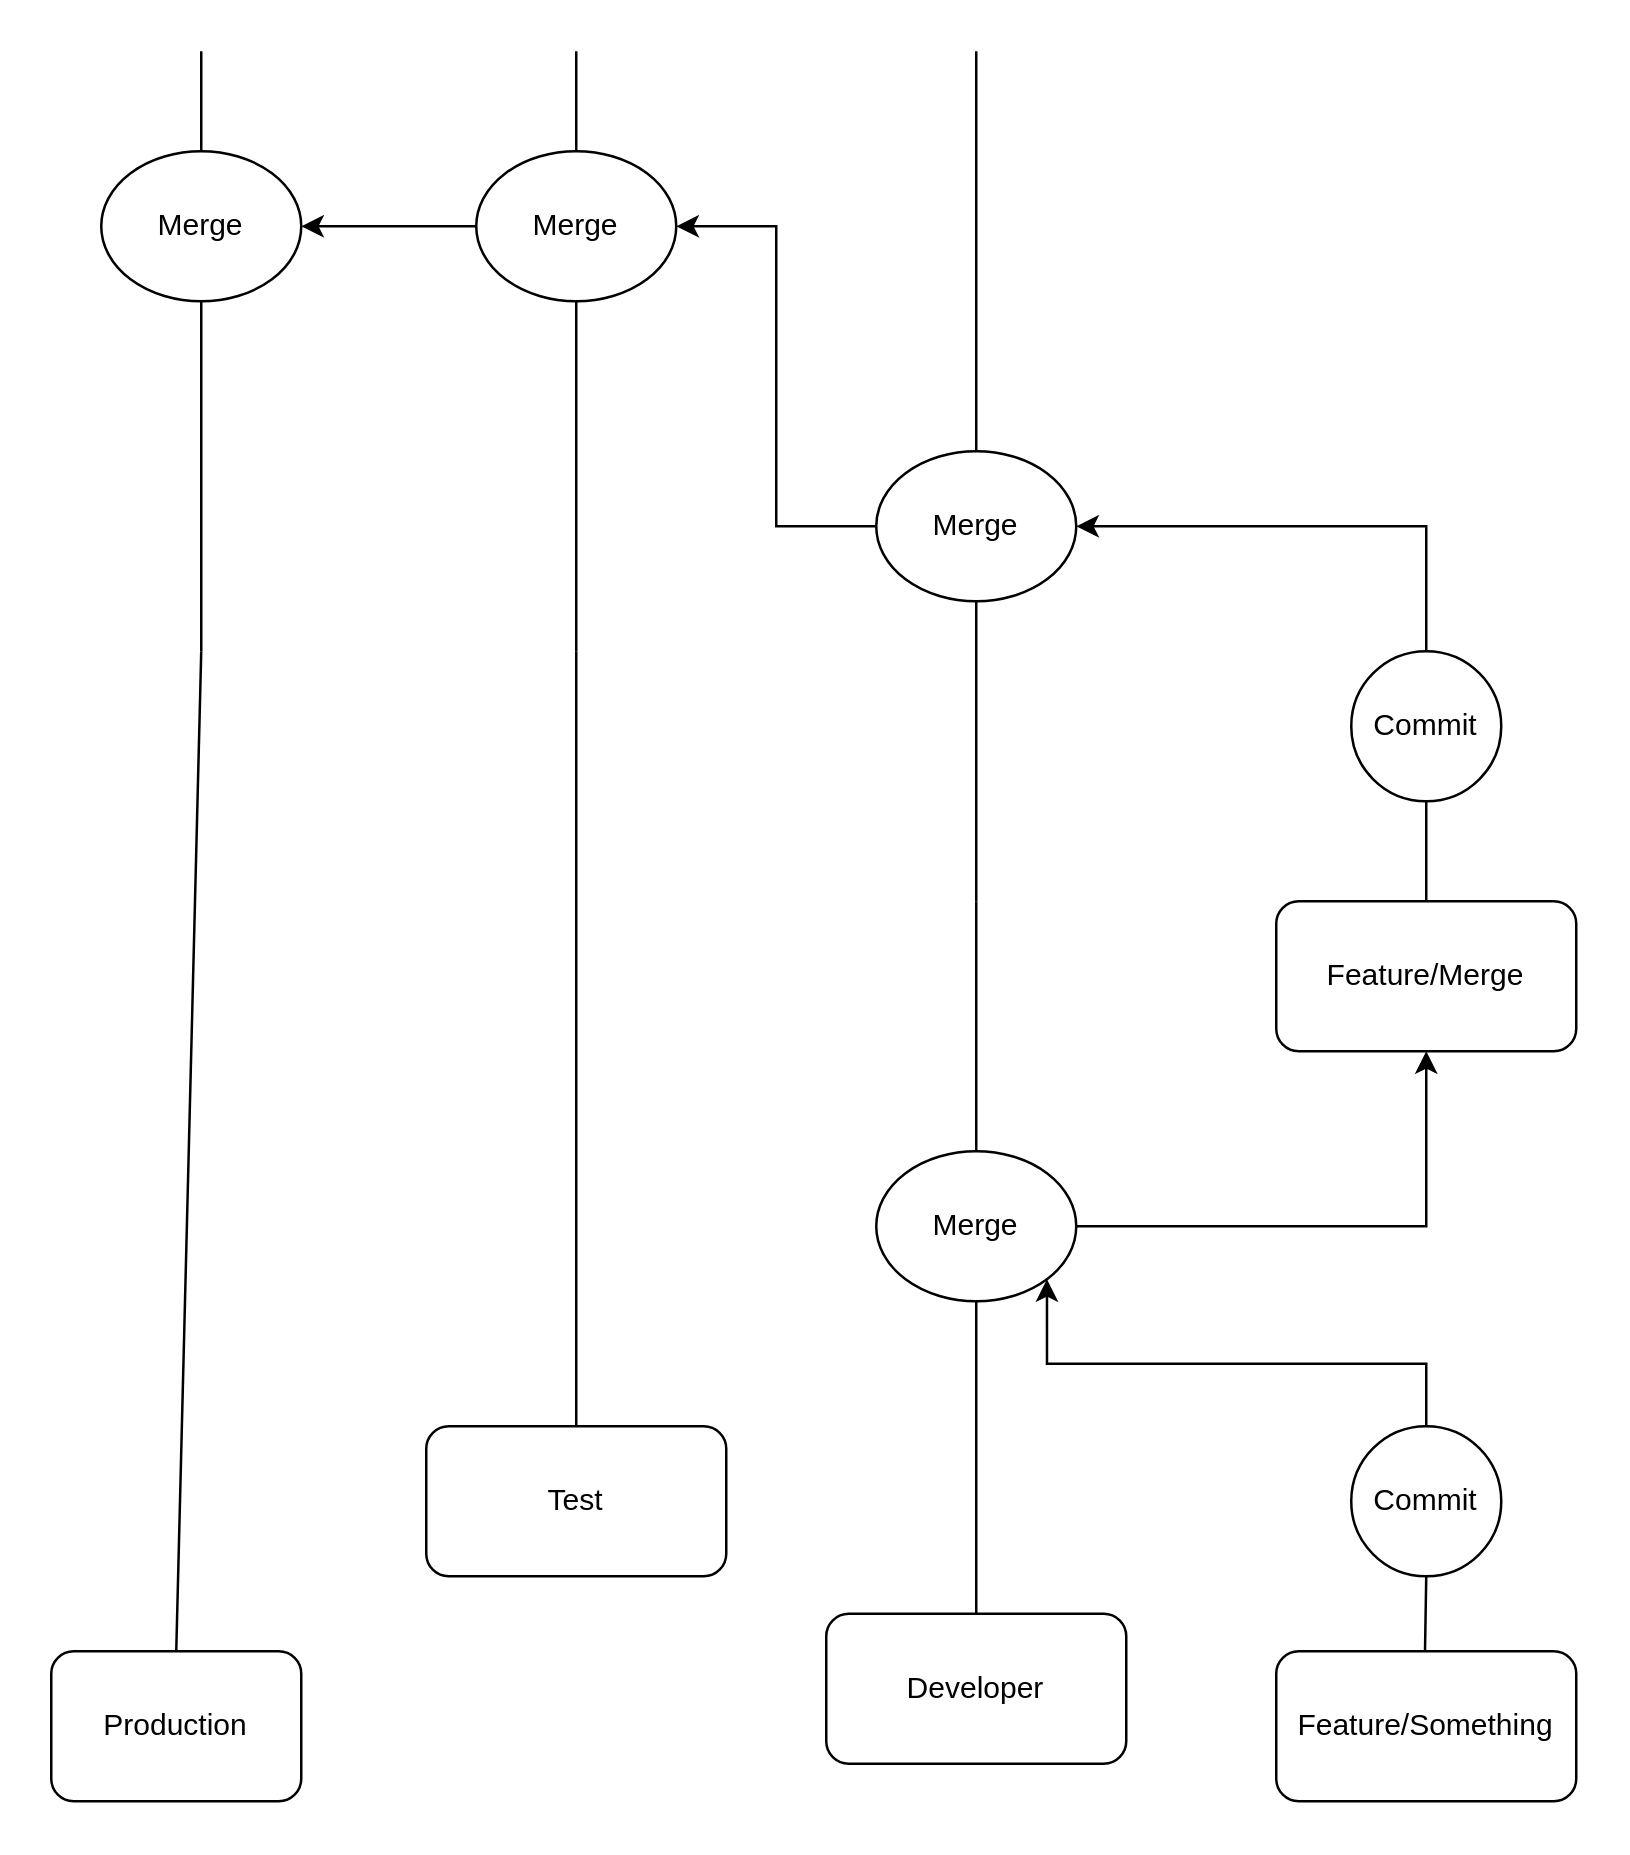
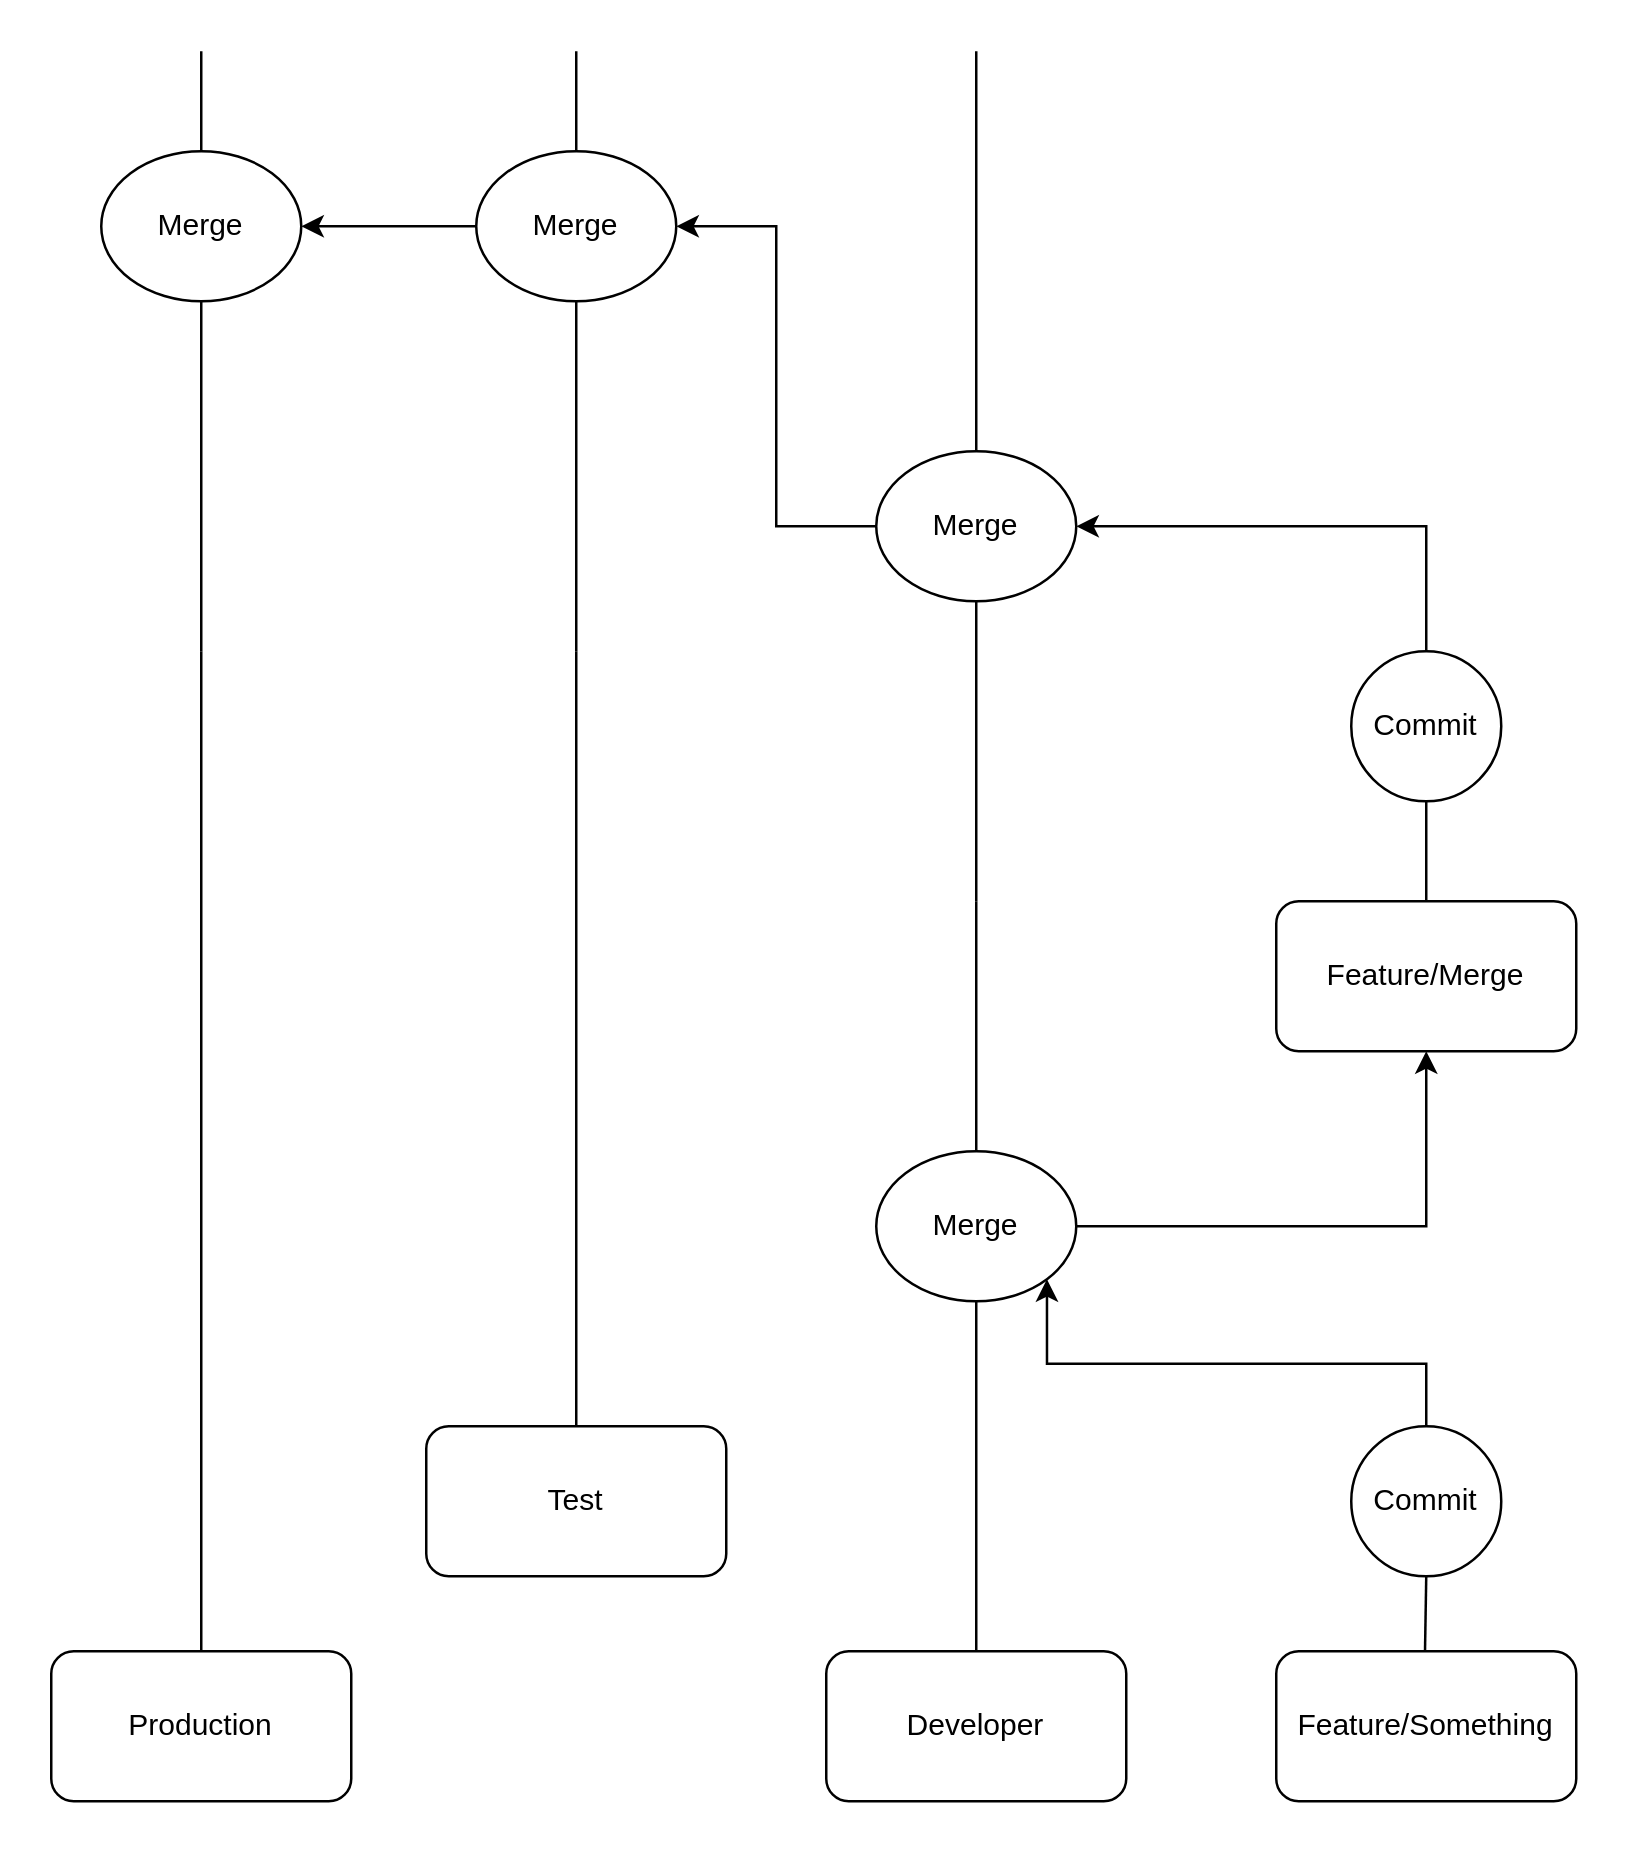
  <mxCell id="0" />
  <mxCell id="1" parent="0" />
  <mxCell id="2" value="Test" style="rounded=1;whiteSpace=wrap;html=1;" parent="1" vertex="1"><mxGeometry x="170" y="570" width="120" height="60" as="geometry" /></mxCell>
- <mxCell id="3" value="&lt;div&gt;Developer&lt;/div&gt;" style="rounded=1;whiteSpace=wrap;html=1;" parent="1" vertex="1"><mxGeometry x="330" y="645" width="120" height="60" as="geometry" /></mxCell>
+ <mxCell id="3" value="&lt;div&gt;Developer&lt;/div&gt;" style="rounded=1;whiteSpace=wrap;html=1;" parent="1" vertex="1"><mxGeometry x="330" y="660" width="120" height="60" as="geometry" /></mxCell>
  <mxCell id="4" value="" style="endArrow=none;html=1;rounded=0;exitX=0.5;exitY=0;exitDx=0;exitDy=0;entryX=0.5;entryY=1;entryDx=0;entryDy=0;" parent="1" source="3" target="24" edge="1"><mxGeometry width="50" height="50" relative="1" as="geometry"><mxPoint x="460" y="560" as="sourcePoint" /><mxPoint x="390" y="620" as="targetPoint" /></mxGeometry></mxCell>
  <mxCell id="5" value="" style="endArrow=none;html=1;rounded=0;" parent="1" edge="1"><mxGeometry width="50" height="50" relative="1" as="geometry"><mxPoint x="230" y="570" as="sourcePoint" /><mxPoint x="230" y="260" as="targetPoint" /></mxGeometry></mxCell>
  <mxCell id="6" value="" style="endArrow=none;html=1;rounded=0;exitX=0.5;exitY=0;exitDx=0;exitDy=0;" parent="1" source="24" edge="1"><mxGeometry width="50" height="50" relative="1" as="geometry"><mxPoint x="430" y="470" as="sourcePoint" /><mxPoint x="390" y="360" as="targetPoint" /></mxGeometry></mxCell>
  <mxCell id="7" value="" style="endArrow=none;html=1;rounded=0;exitX=0.5;exitY=0;exitDx=0;exitDy=0;entryX=0.5;entryY=1;entryDx=0;entryDy=0;" parent="1" target="12" edge="1"><mxGeometry width="50" height="50" relative="1" as="geometry"><mxPoint x="230" y="260" as="sourcePoint" /><mxPoint x="230" y="220" as="targetPoint" /></mxGeometry></mxCell>
  <mxCell id="8" value="" style="endArrow=none;html=1;rounded=0;exitX=0.5;exitY=0;exitDx=0;exitDy=0;entryX=0.5;entryY=1;entryDx=0;entryDy=0;" parent="1" target="10" edge="1"><mxGeometry width="50" height="50" relative="1" as="geometry"><mxPoint x="390" y="360" as="sourcePoint" /><mxPoint x="390" y="290" as="targetPoint" /></mxGeometry></mxCell>
  <mxCell id="9" style="edgeStyle=orthogonalEdgeStyle;rounded=0;orthogonalLoop=1;jettySize=auto;html=1;exitX=0;exitY=0.5;exitDx=0;exitDy=0;entryX=1;entryY=0.5;entryDx=0;entryDy=0;" parent="1" source="10" target="12" edge="1"><mxGeometry relative="1" as="geometry" /></mxCell>
  <mxCell id="10" value="Merge" style="ellipse;whiteSpace=wrap;html=1;" parent="1" vertex="1"><mxGeometry x="350" y="180" width="80" height="60" as="geometry" /></mxCell>
  <mxCell id="11" style="edgeStyle=orthogonalEdgeStyle;rounded=0;orthogonalLoop=1;jettySize=auto;html=1;exitX=0;exitY=0.5;exitDx=0;exitDy=0;entryX=1;entryY=0.5;entryDx=0;entryDy=0;" parent="1" source="12" target="22" edge="1"><mxGeometry relative="1" as="geometry" /></mxCell>
  <mxCell id="12" value="Merge" style="ellipse;whiteSpace=wrap;html=1;" parent="1" vertex="1"><mxGeometry x="190" y="60" width="80" height="60" as="geometry" /></mxCell>
  <mxCell id="13" value="Feature/Merge" style="rounded=1;whiteSpace=wrap;html=1;" parent="1" vertex="1"><mxGeometry x="510" y="360" width="120" height="60" as="geometry" /></mxCell>
  <mxCell id="14" style="edgeStyle=orthogonalEdgeStyle;rounded=0;orthogonalLoop=1;jettySize=auto;html=1;entryX=1;entryY=0.5;entryDx=0;entryDy=0;exitX=0.5;exitY=0;exitDx=0;exitDy=0;" parent="1" source="15" target="10" edge="1"><mxGeometry relative="1" as="geometry" /></mxCell>
  <mxCell id="15" value="Commit" style="ellipse;whiteSpace=wrap;html=1;aspect=fixed;" parent="1" vertex="1"><mxGeometry x="540" y="260" width="60" height="60" as="geometry" /></mxCell>
  <mxCell id="16" value="" style="endArrow=none;html=1;rounded=0;exitX=0.5;exitY=0;exitDx=0;exitDy=0;entryX=0.5;entryY=1;entryDx=0;entryDy=0;" parent="1" source="13" target="15" edge="1"><mxGeometry width="50" height="50" relative="1" as="geometry"><mxPoint x="569.5" y="350" as="sourcePoint" /><mxPoint x="690" y="300" as="targetPoint" /></mxGeometry></mxCell>
  <mxCell id="17" value="" style="endArrow=none;html=1;rounded=0;exitX=0.5;exitY=0;exitDx=0;exitDy=0;" parent="1" source="10" edge="1"><mxGeometry width="50" height="50" relative="1" as="geometry"><mxPoint x="460" y="440" as="sourcePoint" /><mxPoint x="390" y="20" as="targetPoint" /></mxGeometry></mxCell>
  <mxCell id="18" value="" style="endArrow=none;html=1;rounded=0;exitX=0.5;exitY=0;exitDx=0;exitDy=0;" parent="1" source="12" edge="1"><mxGeometry width="50" height="50" relative="1" as="geometry"><mxPoint x="229.5" y="50" as="sourcePoint" /><mxPoint x="230" y="20" as="targetPoint" /></mxGeometry></mxCell>
- <mxCell id="19" value="Production" style="rounded=1;whiteSpace=wrap;html=1;" parent="1" vertex="1"><mxGeometry x="20" y="660" width="100" height="60" as="geometry" /></mxCell>
+ <mxCell id="19" value="Production" style="rounded=1;whiteSpace=wrap;html=1;" parent="1" vertex="1"><mxGeometry x="20" y="660" width="120" height="60" as="geometry" /></mxCell>
  <mxCell id="20" value="" style="endArrow=none;html=1;rounded=0;exitX=0.5;exitY=0;exitDx=0;exitDy=0;" parent="1" source="19" edge="1"><mxGeometry width="50" height="50" relative="1" as="geometry"><mxPoint x="80" y="580" as="sourcePoint" /><mxPoint x="80" y="260" as="targetPoint" /></mxGeometry></mxCell>
  <mxCell id="21" value="" style="endArrow=none;html=1;rounded=0;exitX=0.5;exitY=0;exitDx=0;exitDy=0;entryX=0.5;entryY=1;entryDx=0;entryDy=0;" parent="1" target="22" edge="1"><mxGeometry width="50" height="50" relative="1" as="geometry"><mxPoint x="80" y="260" as="sourcePoint" /><mxPoint x="80" y="220" as="targetPoint" /><Array as="points"><mxPoint x="80" y="190" /></Array></mxGeometry></mxCell>
  <mxCell id="22" value="Merge" style="ellipse;whiteSpace=wrap;html=1;" parent="1" vertex="1"><mxGeometry x="40" y="60" width="80" height="60" as="geometry" /></mxCell>
  <mxCell id="23" value="" style="endArrow=none;html=1;rounded=0;exitX=0.5;exitY=0;exitDx=0;exitDy=0;" parent="1" source="22" edge="1"><mxGeometry width="50" height="50" relative="1" as="geometry"><mxPoint x="79.5" y="50" as="sourcePoint" /><mxPoint x="80" y="20" as="targetPoint" /></mxGeometry></mxCell>
  <mxCell id="24" value="Merge" style="ellipse;whiteSpace=wrap;html=1;" parent="1" vertex="1"><mxGeometry x="350" y="460" width="80" height="60" as="geometry" /></mxCell>
  <mxCell id="25" value="Feature/Something" style="rounded=1;whiteSpace=wrap;html=1;" parent="1" vertex="1"><mxGeometry x="510" y="660" width="120" height="60" as="geometry" /></mxCell>
  <mxCell id="26" value="Commit" style="ellipse;whiteSpace=wrap;html=1;aspect=fixed;" parent="1" vertex="1"><mxGeometry x="540" y="570" width="60" height="60" as="geometry" /></mxCell>
  <mxCell id="27" value="" style="endArrow=none;html=1;rounded=0;exitX=0.5;exitY=0;exitDx=0;exitDy=0;" parent="1" target="26" edge="1"><mxGeometry width="50" height="50" relative="1" as="geometry"><mxPoint x="569.5" y="660" as="sourcePoint" /><mxPoint x="569.5" y="620" as="targetPoint" /></mxGeometry></mxCell>
  <mxCell id="28" style="edgeStyle=orthogonalEdgeStyle;rounded=0;orthogonalLoop=1;jettySize=auto;html=1;exitX=1;exitY=0.5;exitDx=0;exitDy=0;entryX=0.5;entryY=1;entryDx=0;entryDy=0;" parent="1" source="24" target="13" edge="1"><mxGeometry relative="1" as="geometry" /></mxCell>
  <mxCell id="29" style="edgeStyle=orthogonalEdgeStyle;rounded=0;orthogonalLoop=1;jettySize=auto;html=1;exitX=0.5;exitY=0;exitDx=0;exitDy=0;entryX=1;entryY=1;entryDx=0;entryDy=0;" parent="1" source="26" target="24" edge="1"><mxGeometry relative="1" as="geometry" /></mxCell>
